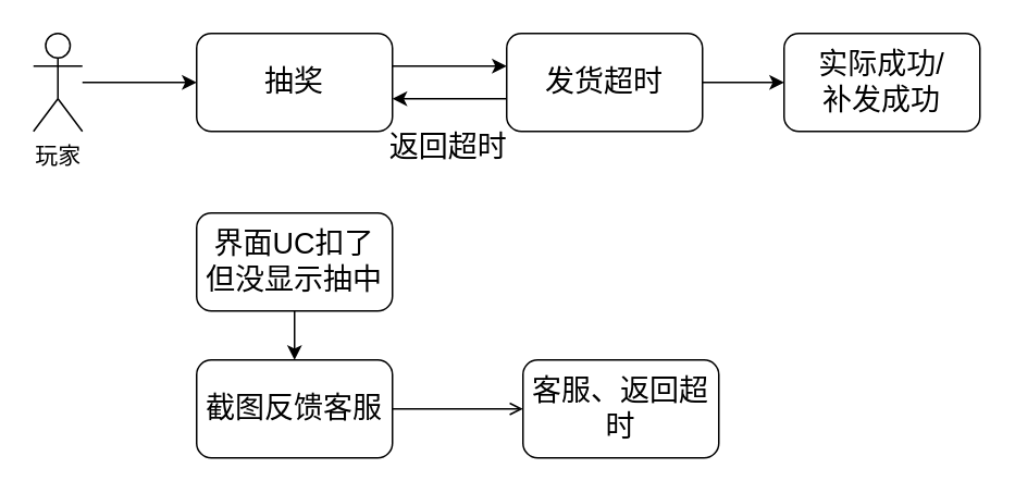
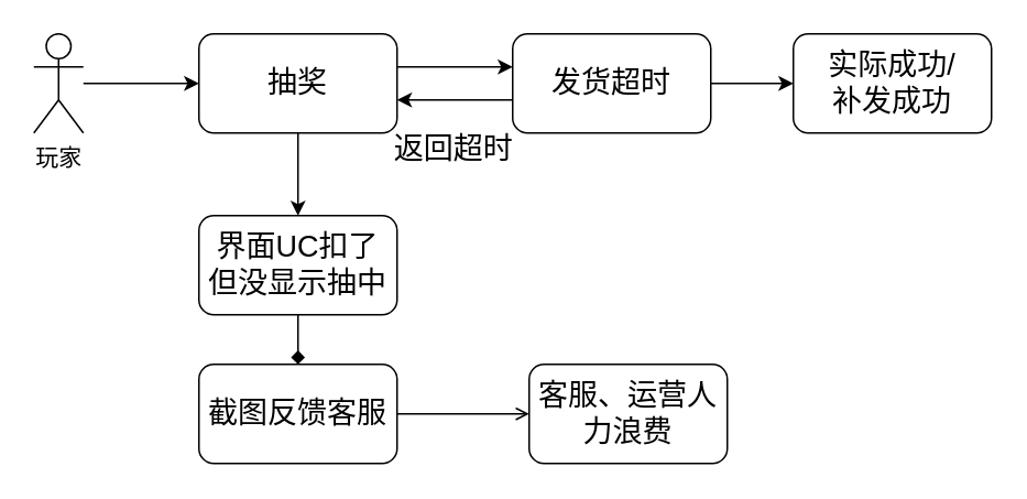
  <mxCell id="0" />
  <mxCell id="1" parent="0" />
  <mxCell id="2" value="" style="edgeStyle=orthogonalEdgeStyle;rounded=0;orthogonalLoop=1;jettySize=auto;html=1;" edge="1" parent="1" source="3" target="6"><mxGeometry relative="1" as="geometry" /></mxCell>
  <mxCell id="3" value="&lt;font style=&quot;font-size: 14px;&quot;&gt;玩家&lt;/font&gt;" style="shape=umlActor;verticalLabelPosition=bottom;verticalAlign=top;html=1;outlineConnect=0;" parent="1" vertex="1"><mxGeometry x="20" y="20" width="30" height="60" as="geometry" /></mxCell>
  <mxCell id="4" value="" style="edgeStyle=orthogonalEdgeStyle;rounded=0;orthogonalLoop=1;jettySize=auto;html=1;fontSize=14;" edge="1" parent="1" source="6" target="9"><mxGeometry relative="1" as="geometry"><Array as="points"><mxPoint x="270" y="40" /><mxPoint x="270" y="40" /></Array></mxGeometry></mxCell>
+ <mxCell id="5" value="" style="edgeStyle=orthogonalEdgeStyle;rounded=0;orthogonalLoop=1;jettySize=auto;html=1;fontSize=18;" edge="1" parent="1" source="6" target="12"><mxGeometry relative="1" as="geometry" /></mxCell>
  <mxCell id="6" value="&lt;font style=&quot;font-size: 18px;&quot;&gt;抽奖&lt;/font&gt;" style="rounded=1;whiteSpace=wrap;html=1;" vertex="1" parent="1"><mxGeometry x="120" y="20" width="120" height="60" as="geometry" /></mxCell>
  <mxCell id="7" value="" style="edgeStyle=orthogonalEdgeStyle;rounded=0;orthogonalLoop=1;jettySize=auto;html=1;fontSize=14;" edge="1" parent="1" source="9" target="6"><mxGeometry relative="1" as="geometry"><Array as="points"><mxPoint x="280" y="60" /><mxPoint x="280" y="60" /></Array></mxGeometry></mxCell>
  <mxCell id="8" value="" style="edgeStyle=orthogonalEdgeStyle;rounded=0;orthogonalLoop=1;jettySize=auto;html=1;fontSize=18;" edge="1" parent="1" source="9" target="16"><mxGeometry relative="1" as="geometry" /></mxCell>
  <mxCell id="9" value="&lt;span style=&quot;font-size: 18px;&quot;&gt;发货超时&lt;/span&gt;" style="rounded=1;whiteSpace=wrap;html=1;" vertex="1" parent="1"><mxGeometry x="310" y="20" width="120" height="60" as="geometry" /></mxCell>
  <mxCell id="10" value="&lt;font style=&quot;font-size: 18px;&quot;&gt;返回超时&lt;/font&gt;" style="text;html=1;align=center;verticalAlign=middle;resizable=0;points=[];autosize=1;strokeColor=none;fillColor=none;fontSize=14;" vertex="1" parent="1"><mxGeometry x="224" y="70" width="100" height="40" as="geometry" /></mxCell>
- <mxCell id="11" value="" style="edgeStyle=orthogonalEdgeStyle;rounded=0;orthogonalLoop=1;jettySize=auto;html=1;fontSize=18;" edge="1" parent="1" source="12" target="14"><mxGeometry relative="1" as="geometry" /></mxCell>
+ <mxCell id="11" value="" style="edgeStyle=orthogonalEdgeStyle;rounded=0;orthogonalLoop=1;jettySize=auto;html=1;fontSize=18;endArrow=diamond;" edge="1" parent="1" source="12" target="14"><mxGeometry relative="1" as="geometry" /></mxCell>
  <mxCell id="12" value="&lt;font style=&quot;font-size: 18px;&quot;&gt;界面UC扣了&lt;br&gt;但没显示抽中&lt;/font&gt;" style="rounded=1;whiteSpace=wrap;html=1;" vertex="1" parent="1"><mxGeometry x="120" y="130" width="120" height="60" as="geometry" /></mxCell>
  <mxCell id="13" value="" style="edgeStyle=orthogonalEdgeStyle;rounded=0;orthogonalLoop=1;jettySize=auto;html=1;fontSize=18;endArrow=open;" edge="1" parent="1" source="14" target="15"><mxGeometry relative="1" as="geometry" /></mxCell>
  <mxCell id="14" value="&lt;font style=&quot;font-size: 18px;&quot;&gt;截图反馈客服&lt;/font&gt;" style="whiteSpace=wrap;html=1;rounded=1;" vertex="1" parent="1"><mxGeometry x="120" y="220" width="120" height="60" as="geometry" /></mxCell>
- <mxCell id="15" value="&lt;font style=&quot;font-size: 18px;&quot;&gt;客服、返回超时&lt;/font&gt;" style="whiteSpace=wrap;html=1;rounded=1;" vertex="1" parent="1"><mxGeometry x="320" y="220" width="120" height="60" as="geometry" /></mxCell>
+ <mxCell id="15" value="&lt;font style=&quot;font-size: 18px;&quot;&gt;客服、运营人力浪费&lt;/font&gt;" style="whiteSpace=wrap;html=1;rounded=1;" vertex="1" parent="1"><mxGeometry x="320" y="220" width="120" height="60" as="geometry" /></mxCell>
  <mxCell id="16" value="&lt;font style=&quot;font-size: 18px;&quot;&gt;实际成功/&lt;br&gt;补发成功&lt;/font&gt;" style="whiteSpace=wrap;html=1;rounded=1;" vertex="1" parent="1"><mxGeometry x="480" y="20" width="120" height="60" as="geometry" /></mxCell>
